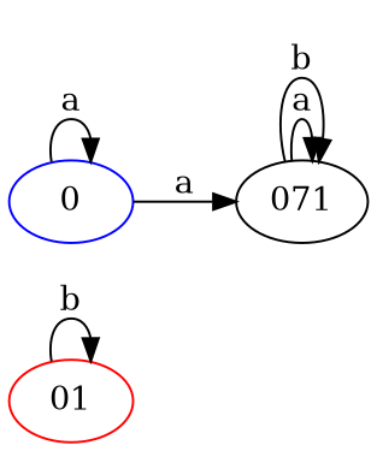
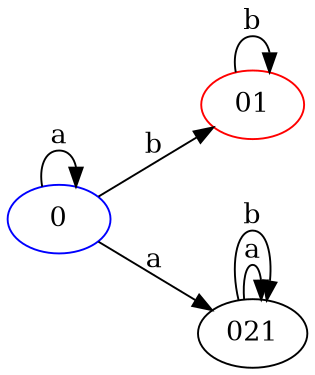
  digraph {
    rankdir=LR
    01 [color=red]
-   021 [label=071]
+   021
    0 [color=blue]
    01 -> 01 [label=b]
    021 -> 021 [label=a]
    021 -> 021 [label=b]
+   0 -> 01 [label=b]
    0 -> 021 [label=a]
    0 -> 0 [label=a]
  }
